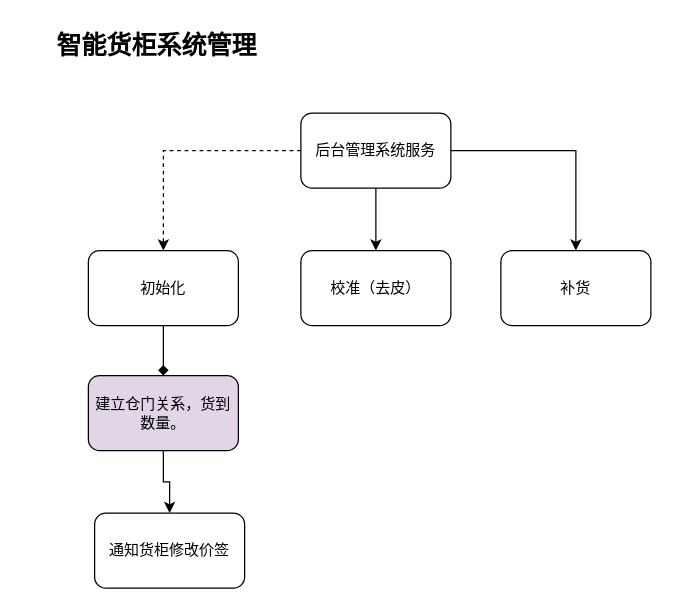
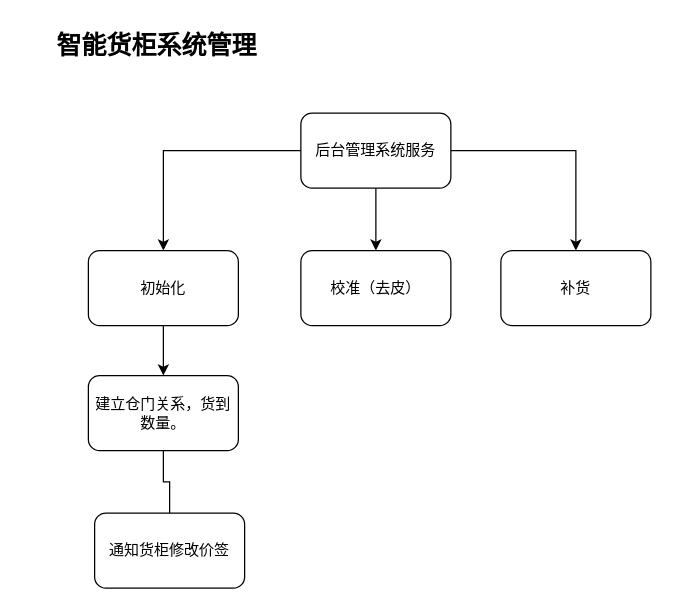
  <mxCell id="0" />
  <mxCell id="1" parent="0" />
  <mxCell id="2" value="&lt;span style=&quot;font-size: 20px;&quot;&gt;&lt;b&gt;智能货柜系统管理&lt;/b&gt;&lt;/span&gt;" style="text;html=1;strokeColor=none;fillColor=none;align=center;verticalAlign=middle;whiteSpace=wrap;rounded=0;" vertex="1" parent="1"><mxGeometry x="20" y="20" width="210" height="30" as="geometry" /></mxCell>
- <mxCell id="3" style="edgeStyle=orthogonalEdgeStyle;rounded=0;orthogonalLoop=1;jettySize=auto;html=1;entryX=0.5;entryY=0;entryDx=0;entryDy=0;dashed=1;" edge="1" parent="1" source="6" target="10"><mxGeometry relative="1" as="geometry" /></mxCell>
+ <mxCell id="3" style="edgeStyle=orthogonalEdgeStyle;rounded=0;orthogonalLoop=1;jettySize=auto;html=1;entryX=0.5;entryY=0;entryDx=0;entryDy=0;" edge="1" parent="1" source="6" target="10"><mxGeometry relative="1" as="geometry" /></mxCell>
  <mxCell id="4" style="edgeStyle=orthogonalEdgeStyle;rounded=0;orthogonalLoop=1;jettySize=auto;html=1;entryX=0.5;entryY=0;entryDx=0;entryDy=0;" edge="1" parent="1" source="6" target="8"><mxGeometry relative="1" as="geometry" /></mxCell>
  <mxCell id="5" style="edgeStyle=orthogonalEdgeStyle;rounded=0;orthogonalLoop=1;jettySize=auto;html=1;entryX=0.5;entryY=0;entryDx=0;entryDy=0;" edge="1" parent="1" source="6" target="7"><mxGeometry relative="1" as="geometry" /></mxCell>
  <mxCell id="6" value="后台管理系统服务" style="rounded=1;whiteSpace=wrap;html=1;" vertex="1" parent="1"><mxGeometry x="240" y="90" width="120" height="60" as="geometry" /></mxCell>
  <mxCell id="7" value="校准（去皮）" style="rounded=1;whiteSpace=wrap;html=1;" vertex="1" parent="1"><mxGeometry x="240" y="200" width="120" height="60" as="geometry" /></mxCell>
  <mxCell id="8" value="补货" style="rounded=1;whiteSpace=wrap;html=1;" vertex="1" parent="1"><mxGeometry x="400" y="200" width="120" height="60" as="geometry" /></mxCell>
- <mxCell id="9" style="edgeStyle=orthogonalEdgeStyle;rounded=0;orthogonalLoop=1;jettySize=auto;html=1;entryX=0.5;entryY=0;entryDx=0;entryDy=0;endArrow=diamond;" edge="1" parent="1" source="10" target="12"><mxGeometry relative="1" as="geometry" /></mxCell>
+ <mxCell id="9" style="edgeStyle=orthogonalEdgeStyle;rounded=0;orthogonalLoop=1;jettySize=auto;html=1;entryX=0.5;entryY=0;entryDx=0;entryDy=0;" edge="1" parent="1" source="10" target="12"><mxGeometry relative="1" as="geometry" /></mxCell>
  <mxCell id="10" value="初始化" style="rounded=1;whiteSpace=wrap;html=1;" vertex="1" parent="1"><mxGeometry x="70" y="200" width="120" height="60" as="geometry" /></mxCell>
- <mxCell id="11" style="edgeStyle=orthogonalEdgeStyle;rounded=0;orthogonalLoop=1;jettySize=auto;html=1;exitX=0.5;exitY=1;exitDx=0;exitDy=0;entryX=0.5;entryY=0;entryDx=0;entryDy=0;" edge="1" parent="1" source="12" target="13"><mxGeometry relative="1" as="geometry" /></mxCell>
- <mxCell id="12" value="建立仓门关系，货到数量。" style="rounded=1;whiteSpace=wrap;html=1;fillColor=#e1d5e7;" vertex="1" parent="1"><mxGeometry x="70" y="300" width="120" height="60" as="geometry" /></mxCell>
+ <mxCell id="11" style="edgeStyle=orthogonalEdgeStyle;rounded=0;orthogonalLoop=1;jettySize=auto;html=1;exitX=0.5;exitY=1;exitDx=0;exitDy=0;entryX=0.5;entryY=0;entryDx=0;entryDy=0;endArrow=none;" edge="1" parent="1" source="12" target="13"><mxGeometry relative="1" as="geometry" /></mxCell>
+ <mxCell id="12" value="建立仓门关系，货到数量。" style="rounded=1;whiteSpace=wrap;html=1;" vertex="1" parent="1"><mxGeometry x="70" y="300" width="120" height="60" as="geometry" /></mxCell>
  <mxCell id="13" value="通知货柜修改价签" style="rounded=1;whiteSpace=wrap;html=1;" vertex="1" parent="1"><mxGeometry x="75" y="410" width="120" height="60" as="geometry" /></mxCell>
